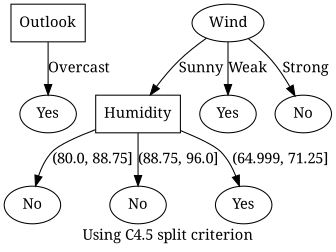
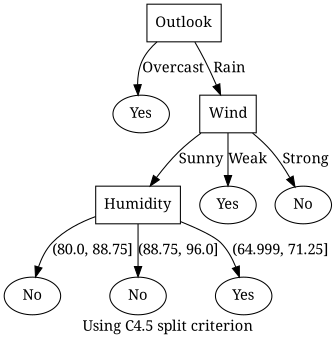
  digraph {
    fontname="Noto Serif"
    label="Using C4.5 split criterion"
    node [fontname="Noto Serif" shape=ellipse]
    edge [fontname="Noto Serif"]
    n1 [label=Outlook shape=box]
    n2 [label=Yes]
-   n3 [label=Wind]
+   n3 [label=Wind shape=box]
    n4 [label=Humidity shape=box]
    n5 [label=No]
    n6 [label=No]
    n7 [label=Yes]
    n8 [label=Yes]
    n9 [label=No]
    n1 -> n2 [label=Overcast]
+   n1 -> n3 [label=Rain]
    n3 -> n4 [label=Sunny]
    n3 -> n8 [label=Weak]
    n3 -> n9 [label=Strong]
    n4 -> n5 [label="(80.0, 88.75]"]
    n4 -> n6 [label="(88.75, 96.0]"]
    n4 -> n7 [label="(64.999, 71.25]"]
  }
